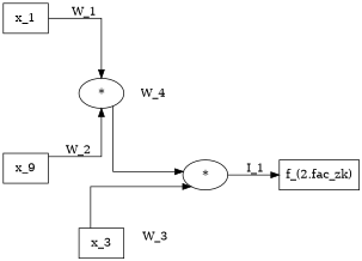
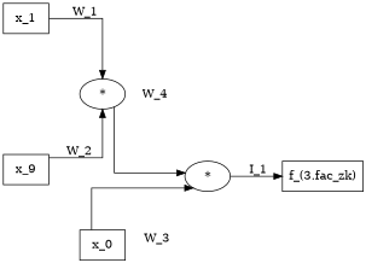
  digraph {
    forcelabels=true
    nodesep=2.0
    rankdir=LR
    splines=ortho
    node [shape=box]
    n1 [label=x_1]
    n2 [label="*" shape=""]
    n3 [label="*" shape=""]
-   n4 [label="f_(2.fac_zk)"]
+   n4 [label="f_(3.fac_zk)"]
    n5 [label=x_9]
-   n6 [label=x_3]
+   n6 [label=x_0]
    n1 -> n2 [xlabel="W_1 "]
    n2 -> n3 [label=W_4]
    n3 -> n4 [label=" I_1"]
    n5 -> n2 [xlabel="W_2 "]
    n6 -> n3 [label=" W_3"]
  }
